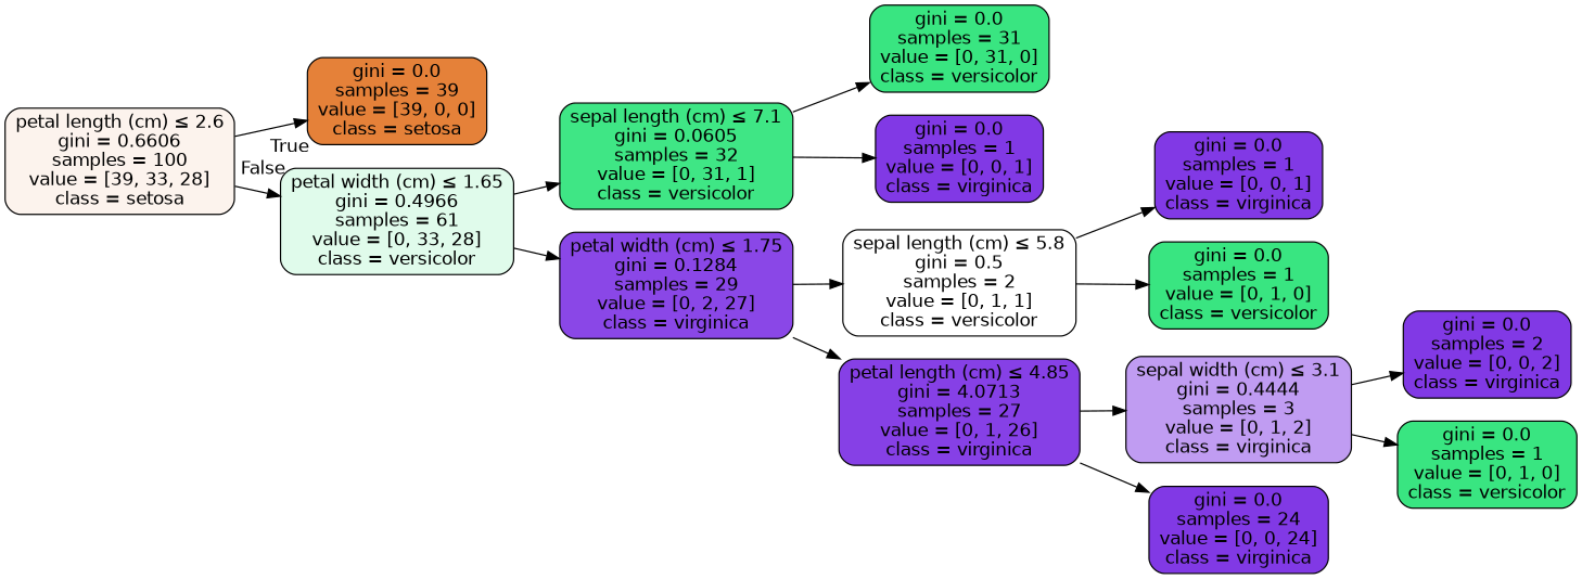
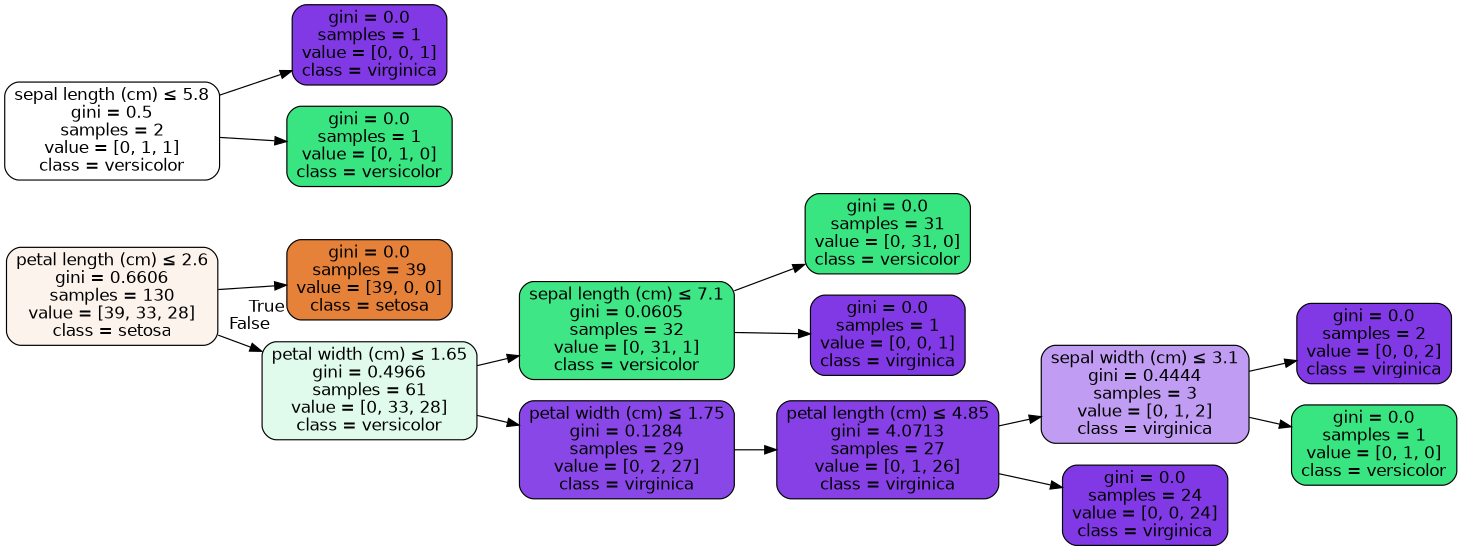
  digraph {
    rankdir=LR
    node [color=black fillcolor="#8139e5ff" fontname=helvetica shape=box style="filled, rounded"]
    edge [fontname=helvetica]
-   n1 [fillcolor="#e5813917" label=<petal length (cm) &le; 2.6<br/>gini = 0.6606<br/>samples = 100<br/>value = [39, 33, 28]<br/>class = setosa>]
+   n1 [fillcolor="#e5813917" label=<petal length (cm) &le; 2.6<br/>gini = 0.6606<br/>samples = 130<br/>value = [39, 33, 28]<br/>class = setosa>]
    n2 [fillcolor="#e58139ff" label=<gini = 0.0<br/>samples = 39<br/>value = [39, 0, 0]<br/>class = setosa>]
    n3 [fillcolor="#39e58127" label=<petal width (cm) &le; 1.65<br/>gini = 0.4966<br/>samples = 61<br/>value = [0, 33, 28]<br/>class = versicolor>]
    n4 [fillcolor="#39e581f7" label=<sepal length (cm) &le; 7.1<br/>gini = 0.0605<br/>samples = 32<br/>value = [0, 31, 1]<br/>class = versicolor>]
    n5 [fillcolor="#8139e5ec" label=<petal width (cm) &le; 1.75<br/>gini = 0.1284<br/>samples = 29<br/>value = [0, 2, 27]<br/>class = virginica>]
    n6 [fillcolor="#39e581ff" label=<gini = 0.0<br/>samples = 31<br/>value = [0, 31, 0]<br/>class = versicolor>]
    n7 [label=<gini = 0.0<br/>samples = 1<br/>value = [0, 0, 1]<br/>class = virginica>]
    n8 [fillcolor="#39e58100" label=<sepal length (cm) &le; 5.8<br/>gini = 0.5<br/>samples = 2<br/>value = [0, 1, 1]<br/>class = versicolor>]
    n9 [fillcolor="#8139e5f5" label=<petal length (cm) &le; 4.85<br/>gini = 4.0713<br/>samples = 27<br/>value = [0, 1, 26]<br/>class = virginica>]
    n10 [label=<gini = 0.0<br/>samples = 1<br/>value = [0, 0, 1]<br/>class = virginica>]
    n11 [fillcolor="#39e581ff" label=<gini = 0.0<br/>samples = 1<br/>value = [0, 1, 0]<br/>class = versicolor>]
    n12 [fillcolor="#8139e57f" label=<sepal width (cm) &le; 3.1<br/>gini = 0.4444<br/>samples = 3<br/>value = [0, 1, 2]<br/>class = virginica>]
    n13 [label=<gini = 0.0<br/>samples = 24<br/>value = [0, 0, 24]<br/>class = virginica>]
    n14 [label=<gini = 0.0<br/>samples = 2<br/>value = [0, 0, 2]<br/>class = virginica>]
    n15 [fillcolor="#39e581ff" label=<gini = 0.0<br/>samples = 1<br/>value = [0, 1, 0]<br/>class = versicolor>]
    n1 -> n2 [headlabel=True labelangle=45 labeldistance=2.5]
    n1 -> n3 [headlabel=False labelangle=-45 labeldistance=2.5]
    n3 -> n4
    n3 -> n5
    n4 -> n6
    n4 -> n7
-   n5 -> n8
    n5 -> n9
    n8 -> n10
    n8 -> n11
    n9 -> n12
    n9 -> n13
    n12 -> n14
    n12 -> n15
  }
